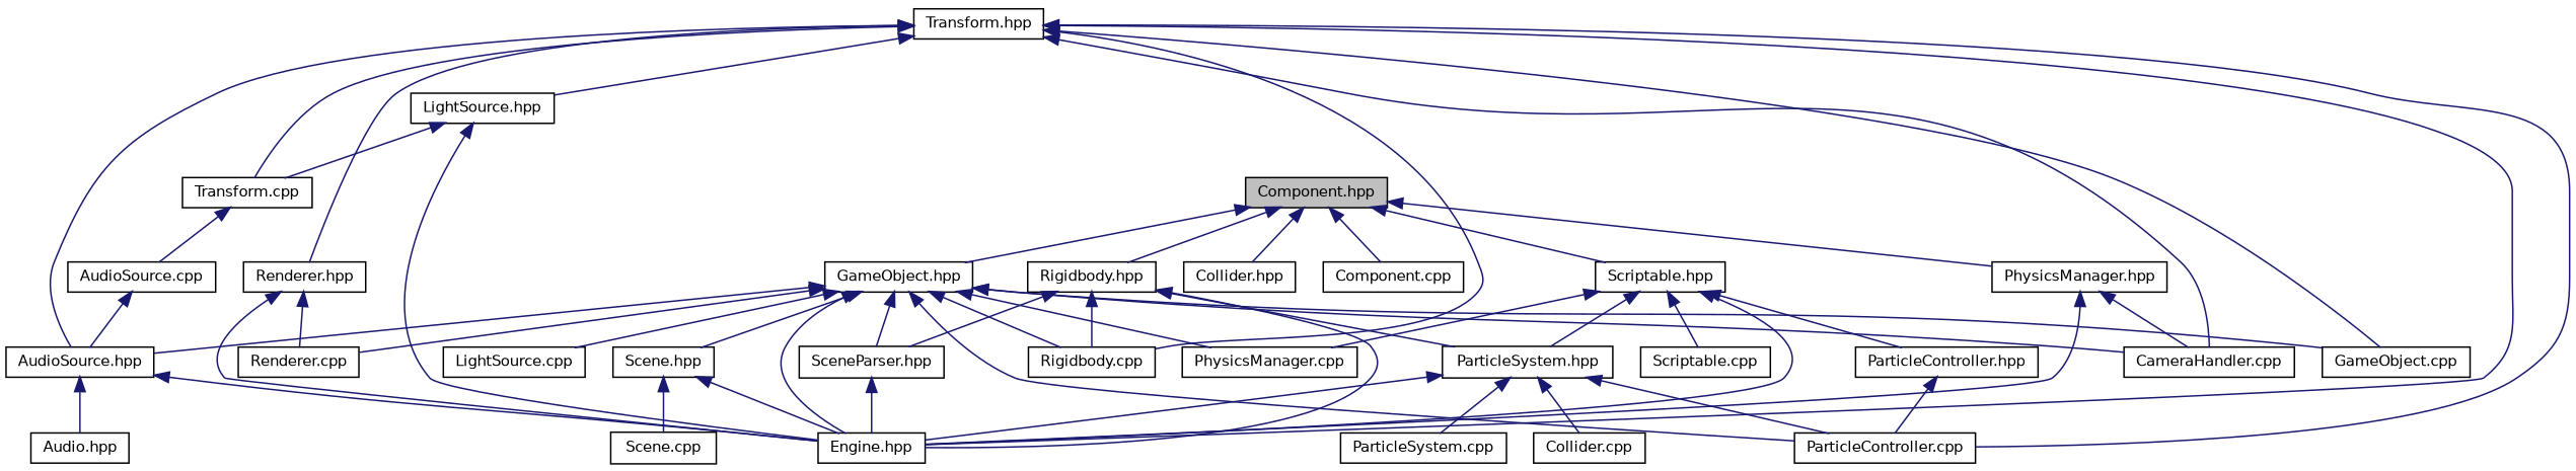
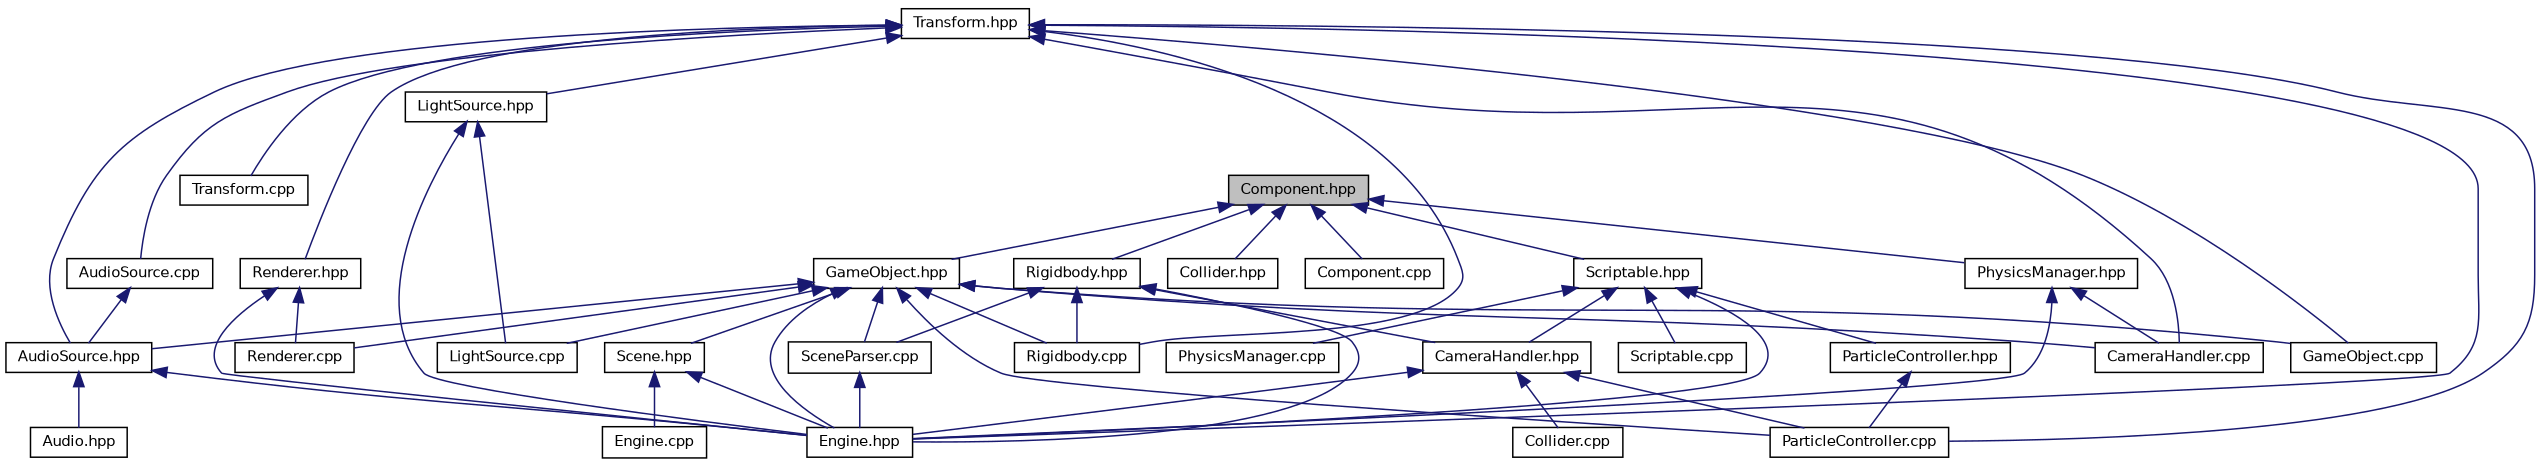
  digraph {
    node [color=black fillcolor=white fontname=Helvetica fontsize=10 shape=record style=filled]
    edge [color=midnightblue dir=back fontname=Helvetica fontsize=10 labelfontname=Helvetica labelfontsize=10 style=solid]
    n1 [fillcolor=grey75 fontcolor=black height=0.2 label="Component.hpp" width=0.4]
    n2 [height=0.2 label="GameObject.hpp" width=0.4]
    n3 [height=0.2 label="PhysicsManager.hpp" width=0.4]
    n4 [height=0.2 label="Scriptable.hpp" width=0.4]
    n5 [height=0.2 label="Collider.hpp" width=0.4]
    n6 [height=0.2 label="Component.cpp" width=0.4]
    n7 [height=0.2 label="Rigidbody.hpp" width=0.4]
    n8 [height=0.2 label="Transform.hpp" width=0.4]
    n9 [height=0.2 label="AudioSource.hpp" width=0.4]
    n10 [height=0.2 label="AudioSource.cpp" width=0.4]
    n11 [height=0.2 label="Engine.hpp" width=0.4]
    n12 [height=0.2 label="CameraHandler.cpp" width=0.4]
    n13 [height=0.2 label="Renderer.hpp" width=0.4]
    n14 [height=0.2 label="LightSource.hpp" width=0.4]
    n15 [height=0.2 label="GameObject.cpp" width=0.4]
    n16 [height=0.2 label="ParticleController.cpp" width=0.4]
    n17 [height=0.2 label="Rigidbody.cpp" width=0.4]
    n18 [height=0.2 label="Transform.cpp" width=0.4]
    n19 [height=0.2 label="Renderer.cpp" width=0.4]
    n20 [height=0.2 label="LightSource.cpp" width=0.4]
    n21 [height=0.2 label="Scene.hpp" width=0.4]
-   n22 [height=0.2 label="SceneParser.hpp" width=0.4]
+   n22 [height=0.2 label="SceneParser.cpp" width=0.4]
    n23 [height=0.2 label="PhysicsManager.cpp" width=0.4]
-   n24 [height=0.2 label="ParticleSystem.hpp" width=0.4]
+   n24 [height=0.2 label="CameraHandler.hpp" width=0.4]
    n25 [height=0.2 label="ParticleController.hpp" width=0.4]
    n26 [height=0.2 label="Scriptable.cpp" width=0.4]
    n27 [height=0.2 label="Audio.hpp" width=0.4]
-   n28 [height=0.2 label="Scene.cpp" width=0.4]
+   n28 [height=0.2 label="Engine.cpp" width=0.4]
    n29 [height=0.2 label="Collider.cpp" width=0.4]
-   n30 [height=0.2 label="ParticleSystem.cpp" width=0.4]
    n1 -> n2
    n1 -> n3
    n1 -> n4
    n1 -> n5
    n1 -> n6
    n1 -> n7
    n2 -> n9
    n2 -> n11
    n2 -> n12
    n2 -> n15
    n2 -> n16
    n2 -> n17
    n2 -> n19
    n2 -> n20
    n2 -> n21
    n2 -> n22
-   n2 -> n23
    n3 -> n11
    n3 -> n12
    n4 -> n11
    n4 -> n23
    n4 -> n24
    n4 -> n25
    n4 -> n26
    n7 -> n11
    n7 -> n17
    n7 -> n22
    n7 -> n24
    n8 -> n9
-   n18 -> n10
+   n8 -> n10
    n8 -> n11
    n8 -> n12
    n8 -> n13
    n8 -> n14
    n8 -> n15
    n8 -> n16
    n8 -> n17
    n8 -> n18
    n9 -> n11
    n9 -> n27
    n10 -> n9
    n13 -> n11
    n13 -> n19
    n14 -> n11
-   n14 -> n18
+   n14 -> n20
    n21 -> n11
    n21 -> n28
    n22 -> n11
    n24 -> n11
    n24 -> n16
    n24 -> n29
-   n24 -> n30
    n25 -> n16
  }
